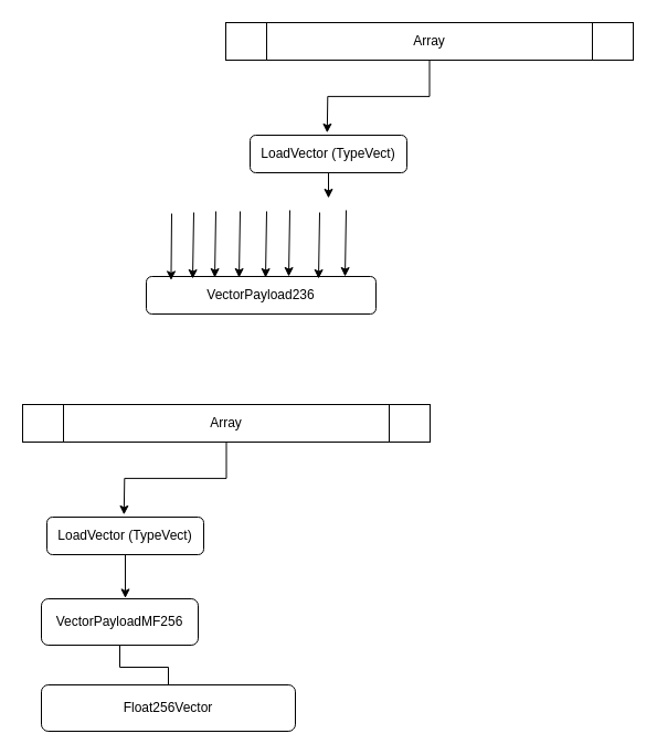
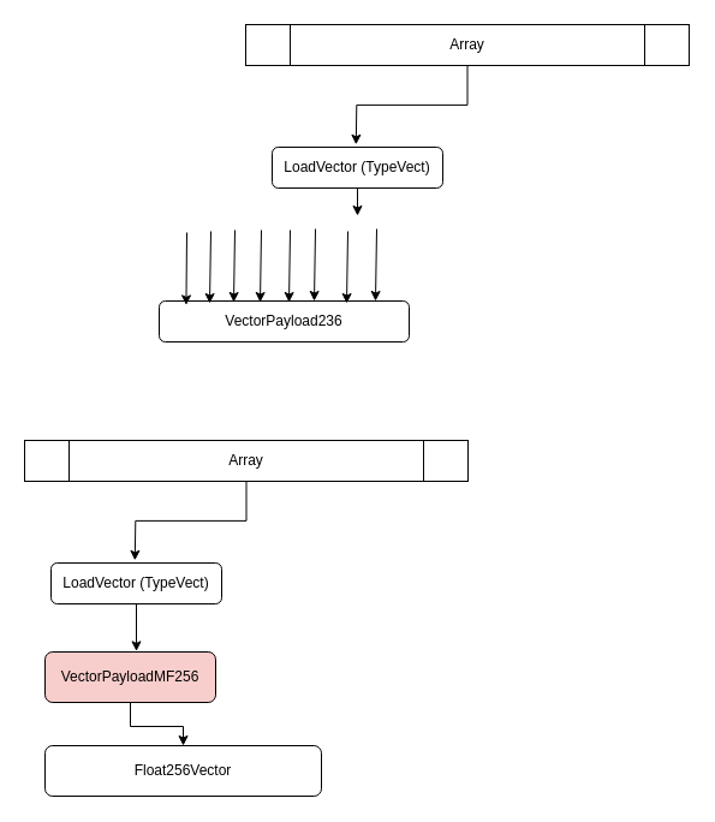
  <mxCell id="0" />
  <mxCell id="1" parent="0" />
  <mxCell id="2" value="VectorPayload236" style="rounded=1;whiteSpace=wrap;html=1;" vertex="1" parent="1"><mxGeometry x="132" y="250" width="208" height="34" as="geometry" /></mxCell>
  <mxCell id="3" value="" style="endArrow=classic;html=1;rounded=0;entryX=0.132;entryY=0.1;entryDx=0;entryDy=0;entryPerimeter=0;" edge="1" parent="1"><mxGeometry width="50" height="50" relative="1" as="geometry"><mxPoint x="155" y="193" as="sourcePoint" /><mxPoint x="154.456" y="253.4" as="targetPoint" /></mxGeometry></mxCell>
  <mxCell id="4" value="" style="endArrow=classic;html=1;rounded=0;entryX=0.132;entryY=0.1;entryDx=0;entryDy=0;entryPerimeter=0;" edge="1" parent="1"><mxGeometry width="50" height="50" relative="1" as="geometry"><mxPoint x="175" y="192" as="sourcePoint" /><mxPoint x="174" y="252" as="targetPoint" /></mxGeometry></mxCell>
  <mxCell id="5" value="" style="endArrow=classic;html=1;rounded=0;entryX=0.132;entryY=0.1;entryDx=0;entryDy=0;entryPerimeter=0;" edge="1" parent="1"><mxGeometry width="50" height="50" relative="1" as="geometry"><mxPoint x="195" y="191" as="sourcePoint" /><mxPoint x="194" y="251" as="targetPoint" /></mxGeometry></mxCell>
  <mxCell id="6" value="" style="endArrow=classic;html=1;rounded=0;entryX=0.132;entryY=0.1;entryDx=0;entryDy=0;entryPerimeter=0;" edge="1" parent="1"><mxGeometry width="50" height="50" relative="1" as="geometry"><mxPoint x="217" y="191" as="sourcePoint" /><mxPoint x="216" y="251" as="targetPoint" /></mxGeometry></mxCell>
  <mxCell id="7" value="" style="endArrow=classic;html=1;rounded=0;entryX=0.132;entryY=0.1;entryDx=0;entryDy=0;entryPerimeter=0;" edge="1" parent="1"><mxGeometry width="50" height="50" relative="1" as="geometry"><mxPoint x="241" y="191" as="sourcePoint" /><mxPoint x="240" y="251" as="targetPoint" /></mxGeometry></mxCell>
  <mxCell id="8" value="" style="endArrow=classic;html=1;rounded=0;entryX=0.132;entryY=0.1;entryDx=0;entryDy=0;entryPerimeter=0;" edge="1" parent="1"><mxGeometry width="50" height="50" relative="1" as="geometry"><mxPoint x="262" y="190" as="sourcePoint" /><mxPoint x="261" y="250" as="targetPoint" /></mxGeometry></mxCell>
  <mxCell id="9" value="" style="endArrow=classic;html=1;rounded=0;entryX=0.132;entryY=0.1;entryDx=0;entryDy=0;entryPerimeter=0;" edge="1" parent="1"><mxGeometry width="50" height="50" relative="1" as="geometry"><mxPoint x="289" y="192" as="sourcePoint" /><mxPoint x="288" y="252" as="targetPoint" /></mxGeometry></mxCell>
  <mxCell id="10" value="" style="endArrow=classic;html=1;rounded=0;entryX=0.132;entryY=0.1;entryDx=0;entryDy=0;entryPerimeter=0;" edge="1" parent="1"><mxGeometry width="50" height="50" relative="1" as="geometry"><mxPoint x="313" y="190" as="sourcePoint" /><mxPoint x="312" y="250" as="targetPoint" /></mxGeometry></mxCell>
  <mxCell id="11" style="edgeStyle=orthogonalEdgeStyle;rounded=0;orthogonalLoop=1;jettySize=auto;html=1;exitX=0.5;exitY=1;exitDx=0;exitDy=0;" edge="1" parent="1" source="12"><mxGeometry relative="1" as="geometry"><mxPoint x="297" y="179" as="targetPoint" /></mxGeometry></mxCell>
  <mxCell id="12" value="LoadVector (TypeVect)" style="rounded=1;whiteSpace=wrap;html=1;" vertex="1" parent="1"><mxGeometry x="226" y="122" width="142" height="34" as="geometry" /></mxCell>
  <mxCell id="13" style="edgeStyle=orthogonalEdgeStyle;rounded=0;orthogonalLoop=1;jettySize=auto;html=1;exitX=0.5;exitY=1;exitDx=0;exitDy=0;" edge="1" parent="1" source="14"><mxGeometry relative="1" as="geometry"><mxPoint x="295.8" y="119.8" as="targetPoint" /></mxGeometry></mxCell>
  <mxCell id="14" value="Array" style="shape=process;whiteSpace=wrap;html=1;backgroundOutline=1;" vertex="1" parent="1"><mxGeometry x="204" y="20" width="369" height="34" as="geometry" /></mxCell>
  <mxCell id="15" style="edgeStyle=orthogonalEdgeStyle;rounded=0;orthogonalLoop=1;jettySize=auto;html=1;exitX=0.5;exitY=1;exitDx=0;exitDy=0;" edge="1" parent="1" source="16"><mxGeometry relative="1" as="geometry"><mxPoint x="113" y="541.4" as="targetPoint" /></mxGeometry></mxCell>
  <mxCell id="16" value="LoadVector (TypeVect)" style="rounded=1;whiteSpace=wrap;html=1;" vertex="1" parent="1"><mxGeometry x="42" y="468" width="142" height="34" as="geometry" /></mxCell>
  <mxCell id="17" style="edgeStyle=orthogonalEdgeStyle;rounded=0;orthogonalLoop=1;jettySize=auto;html=1;exitX=0.5;exitY=1;exitDx=0;exitDy=0;" edge="1" source="18" parent="1"><mxGeometry relative="1" as="geometry"><mxPoint x="111.8" y="465.8" as="targetPoint" /></mxGeometry></mxCell>
  <mxCell id="18" value="Array" style="shape=process;whiteSpace=wrap;html=1;backgroundOutline=1;" vertex="1" parent="1"><mxGeometry x="20" y="366" width="369" height="34" as="geometry" /></mxCell>
- <mxCell id="19" style="edgeStyle=orthogonalEdgeStyle;rounded=0;orthogonalLoop=1;jettySize=auto;html=1;exitX=0.5;exitY=1;exitDx=0;exitDy=0;entryX=0.5;entryY=0;entryDx=0;entryDy=0;endArrow=none;" edge="1" parent="1" source="20" target="21"><mxGeometry relative="1" as="geometry" /></mxCell>
- <mxCell id="20" value="VectorPayloadMF256" style="rounded=1;whiteSpace=wrap;html=1;" vertex="1" parent="1"><mxGeometry x="37" y="542" width="142" height="42" as="geometry" /></mxCell>
+ <mxCell id="19" style="edgeStyle=orthogonalEdgeStyle;rounded=0;orthogonalLoop=1;jettySize=auto;html=1;exitX=0.5;exitY=1;exitDx=0;exitDy=0;entryX=0.5;entryY=0;entryDx=0;entryDy=0;" edge="1" parent="1" source="20" target="21"><mxGeometry relative="1" as="geometry" /></mxCell>
+ <mxCell id="20" value="VectorPayloadMF256" style="rounded=1;whiteSpace=wrap;html=1;fillColor=#f8cecc;" vertex="1" parent="1"><mxGeometry x="37" y="542" width="142" height="42" as="geometry" /></mxCell>
  <mxCell id="21" value="Float256Vector" style="rounded=1;whiteSpace=wrap;html=1;" vertex="1" parent="1"><mxGeometry x="37" y="620" width="230" height="42" as="geometry" /></mxCell>
